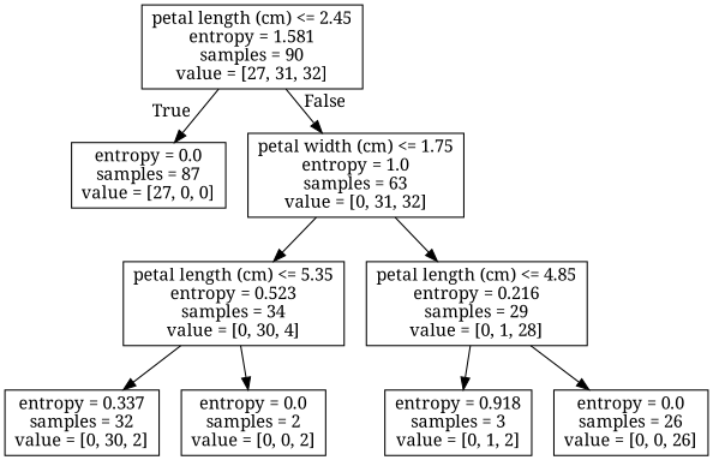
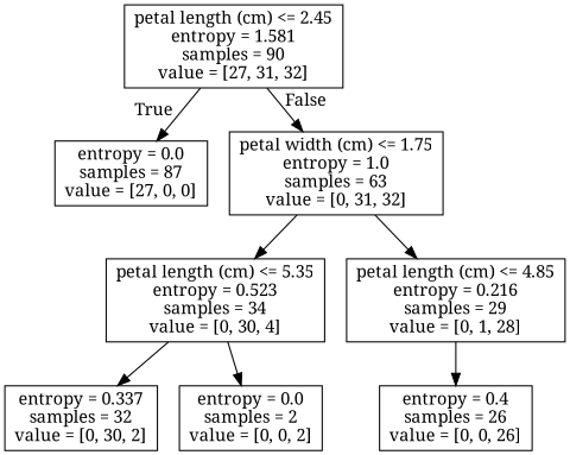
  digraph {
    fontname="Noto Serif"
    node [fontname="Noto Serif" shape=box]
    edge [fontname="Noto Serif"]
    n1 [label="petal length (cm) <= 2.45\nentropy = 1.581\nsamples = 90\nvalue = [27, 31, 32]"]
    n2 [label="entropy = 0.0\nsamples = 87\nvalue = [27, 0, 0]"]
    n3 [label="petal width (cm) <= 1.75\nentropy = 1.0\nsamples = 63\nvalue = [0, 31, 32]"]
    n4 [label="petal length (cm) <= 5.35\nentropy = 0.523\nsamples = 34\nvalue = [0, 30, 4]"]
    n5 [label="petal length (cm) <= 4.85\nentropy = 0.216\nsamples = 29\nvalue = [0, 1, 28]"]
    n6 [label="entropy = 0.337\nsamples = 32\nvalue = [0, 30, 2]"]
    n7 [label="entropy = 0.0\nsamples = 2\nvalue = [0, 0, 2]"]
-   n8 [label="entropy = 0.918\nsamples = 3\nvalue = [0, 1, 2]"]
-   n9 [label="entropy = 0.0\nsamples = 26\nvalue = [0, 0, 26]"]
+   n9 [label="entropy = 0.4\nsamples = 26\nvalue = [0, 0, 26]"]
    n1 -> n2 [headlabel=True labelangle=45 labeldistance=2.5]
    n1 -> n3 [headlabel=False labelangle=-45 labeldistance=2.5]
    n3 -> n4
    n3 -> n5
    n4 -> n6
    n4 -> n7
-   n5 -> n8
    n5 -> n9
  }
